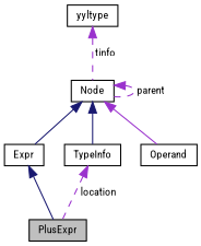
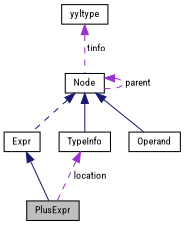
  digraph {
    fontname="Roboto Condensed"
    node [color=black fillcolor=white fontname="Roboto Condensed" fontsize=10 shape=record style=filled]
    edge [color=midnightblue dir=back fontname="Roboto Condensed" fontsize=10 labelfontname=Helvetica labelfontsize=10 style=solid]
    n1 [fillcolor=grey75 fontcolor=black height=0.2 label=PlusExpr width=0.4]
    n2 [height=0.2 label=Expr width=0.4]
    n3 [height=0.2 label="Node" width=0.4]
    n4 [height=0.2 label=TypeInfo width=0.4]
    n5 [height=0.2 label=Operand width=0.4]
    n6 [height=0.2 label=yyltype width=0.4]
    n2 -> n1
-   n3 -> n2
+   n3 -> n2 [style=dashed]
    n3 -> n3 [color=darkorchid3 label=" parent" style=dashed]
    n3 -> n4
-   n3 -> n5 [color=darkorchid3]
+   n3 -> n5
    n4 -> n1 [color=darkorchid3 label=" location" style=dashed]
    n6 -> n3 [color=darkorchid3 label=" tinfo" style=dashed]
  }
